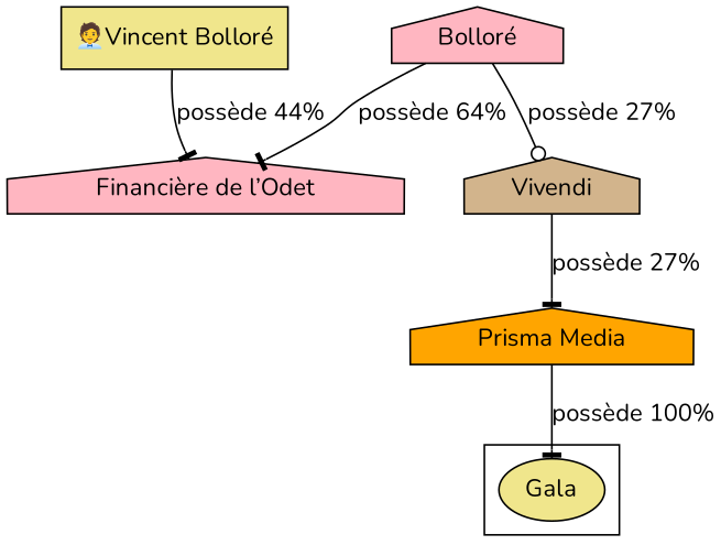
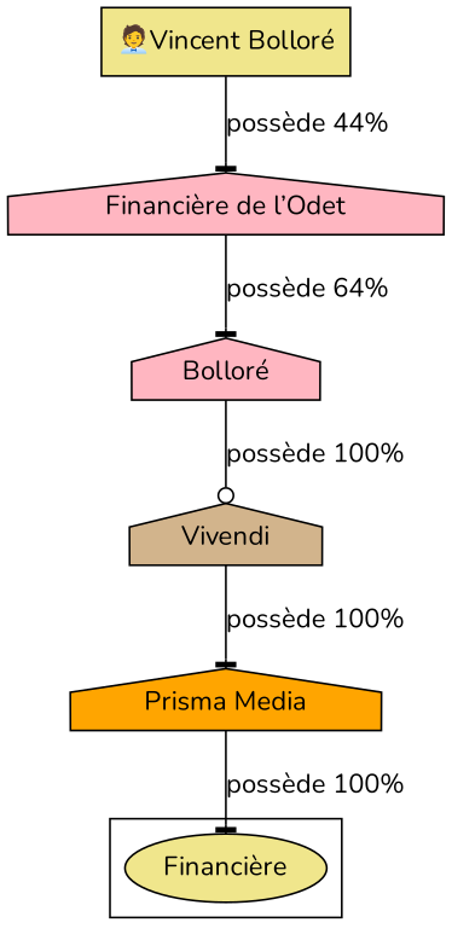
  digraph {
    fontname=Nunito
    rankdir=TB
    node [fillcolor=khaki fontname=Nunito shape=house style=filled]
    edge [arrowhead=tee fontname=Nunito]
    n1 [label="🧑‍💼Vincent Bolloré" shape=box]
-   n2 [label=Gala shape=""]
+   n2 [label="Financière" shape=""]
    n3 [fillcolor=lightpink label="Financière de l’Odet"]
    n4 [fillcolor=lightpink label="Bolloré"]
    n5 [fillcolor=orange label="Prisma Media"]
    n6 [fillcolor=tan label=Vivendi]
    subgraph sub_1 {
      n1
    }
    subgraph cluster_2 {
      n2
    }
    n1 -> n3 [label="possède 44%"]
-   n4 -> n3 [label="possède 64%"]
-   n4 -> n6 [arrowhead=odot label="possède 27%"]
+   n3 -> n4 [label="possède 64%"]
+   n4 -> n6 [arrowhead=odot label="possède 100%"]
    n5 -> n2 [label="possède 100%"]
-   n6 -> n5 [label="possède 27%"]
+   n6 -> n5 [label="possède 100%"]
  }
